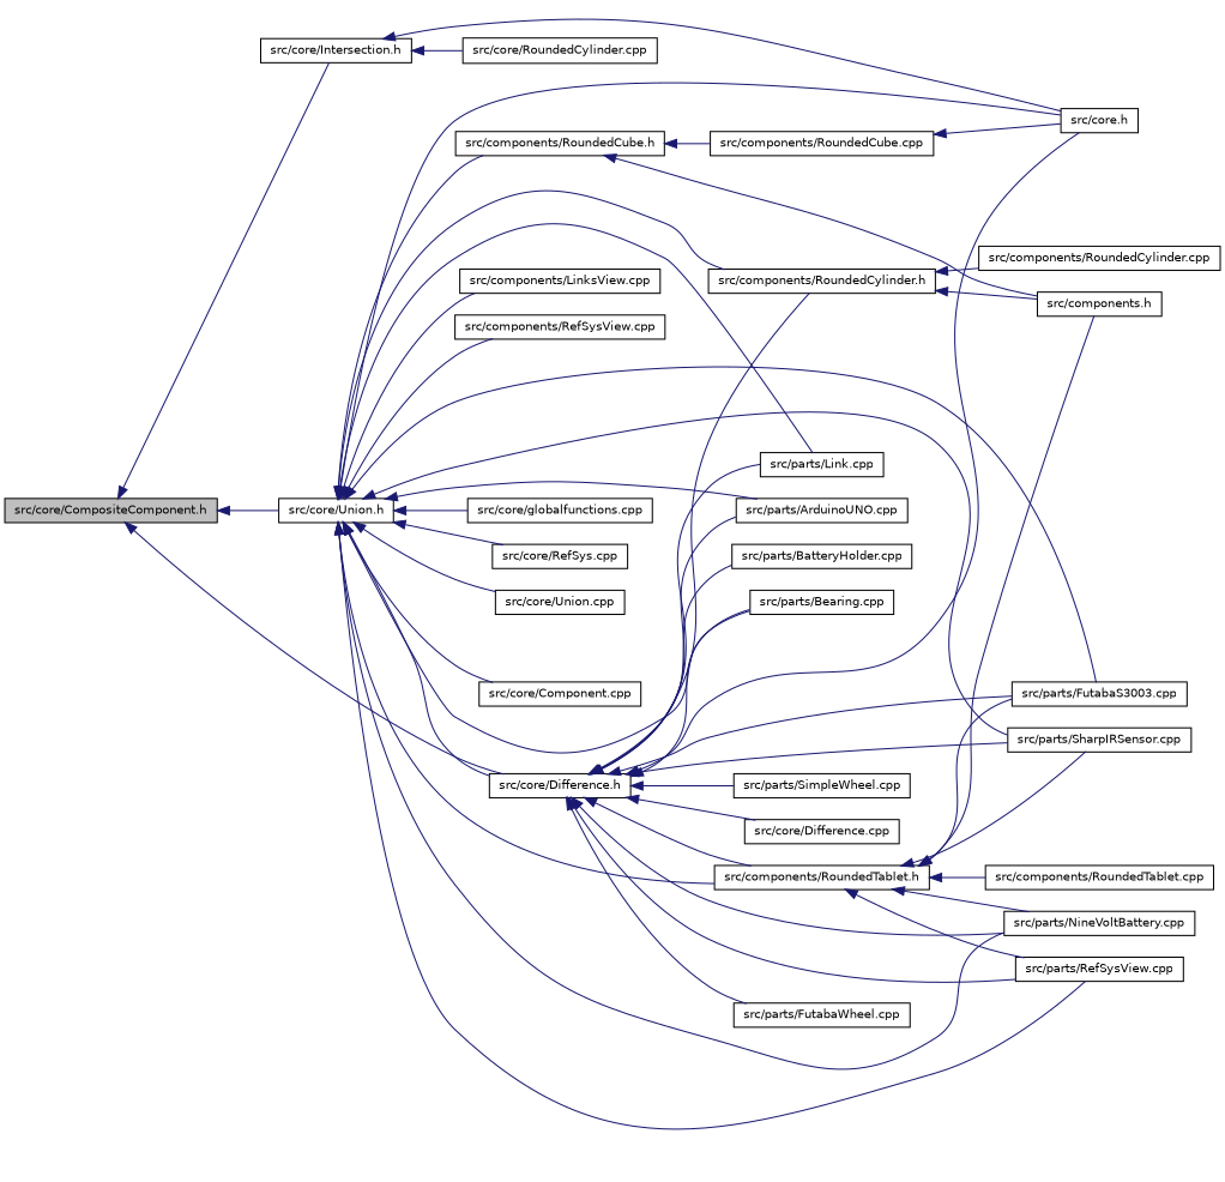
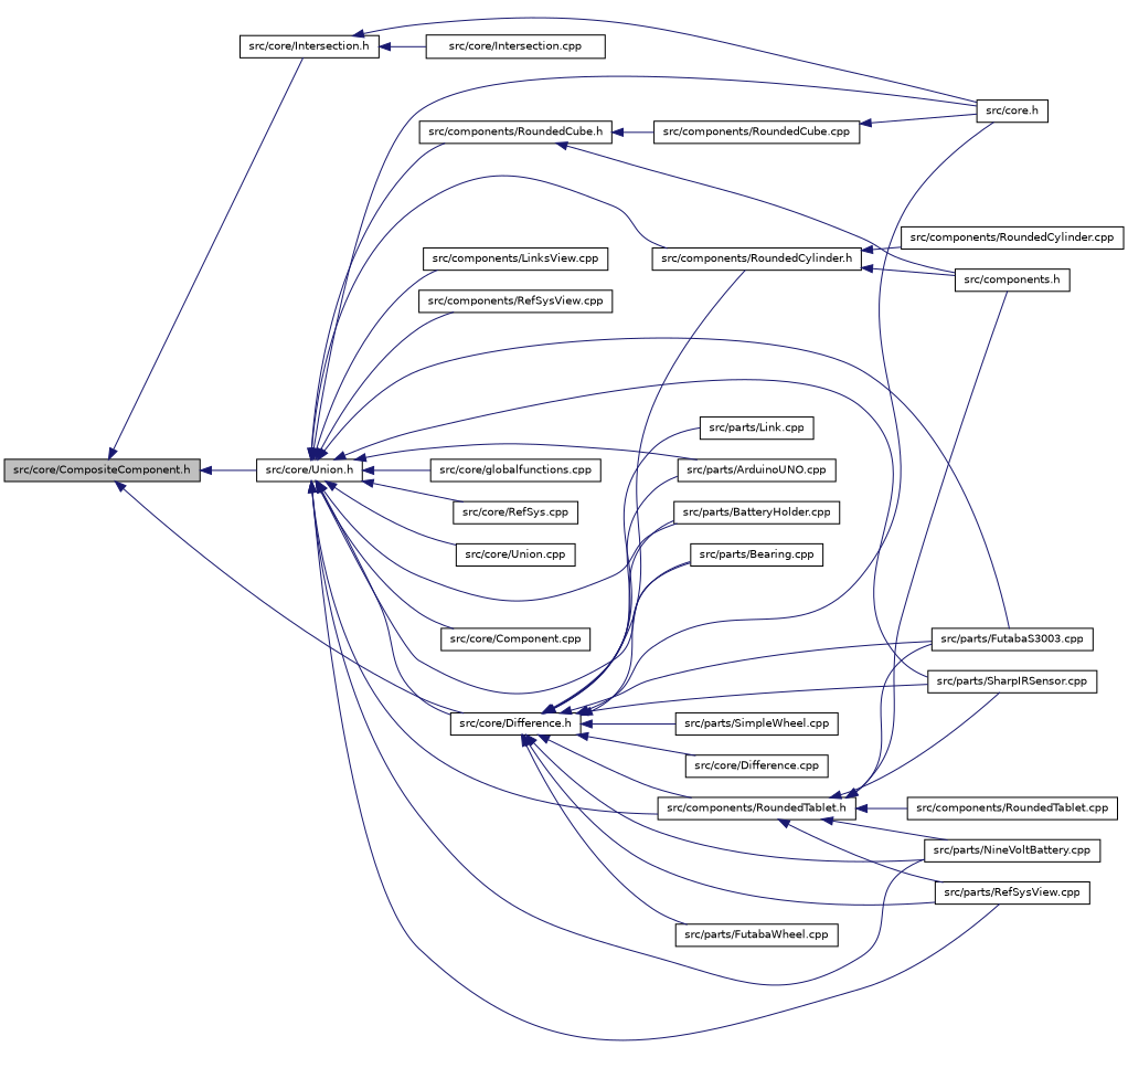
  digraph {
    rankdir=LR
    node [color=black fillcolor=white fontname=Helvetica fontsize=10 shape=record style=filled]
    edge [color=midnightblue dir=back fontname=Helvetica fontsize=10 labelfontname=Helvetica labelfontsize=10 style=solid]
    n1 [fillcolor=grey75 fontcolor=black height=0.2 label="src/core/CompositeComponent.h" width=0.4]
    n2 [height=0.2 label="src/core/Union.h" width=0.4]
    n3 [height=0.2 label="src/core/Difference.h" width=0.4]
    n4 [height=0.2 label="src/core/Intersection.h" width=0.4]
    n5 [height=0.2 label="src/core.h" width=0.4]
    n6 [height=0.2 label="src/components/LinksView.cpp" width=0.4]
    n7 [height=0.2 label="src/components/RefSysView.cpp" width=0.4]
    n8 [height=0.2 label="src/components/RoundedCube.h" width=0.4]
    n9 [height=0.2 label="src/components/RoundedCylinder.h" width=0.4]
    n10 [height=0.2 label="src/components/RoundedTablet.h" width=0.4]
    n11 [height=0.2 label="src/parts/FutabaS3003.cpp" width=0.4]
    n12 [height=0.2 label="src/parts/NineVoltBattery.cpp" width=0.4]
    n13 [height=0.2 label="src/parts/RefSysView.cpp" width=0.4]
    n14 [height=0.2 label="src/parts/SharpIRSensor.cpp" width=0.4]
    n15 [height=0.2 label="src/core/Component.cpp" width=0.4]
    n16 [height=0.2 label="src/parts/ArduinoUNO.cpp" width=0.4]
    n17 [height=0.2 label="src/parts/BatteryHolder.cpp" width=0.4]
    n18 [height=0.2 label="src/parts/Bearing.cpp" width=0.4]
    n19 [height=0.2 label="src/core/globalfunctions.cpp" width=0.4]
    n20 [height=0.2 label="src/core/RefSys.cpp" width=0.4]
    n21 [height=0.2 label="src/core/Union.cpp" width=0.4]
    n22 [height=0.2 label="src/core/Difference.cpp" width=0.4]
    n23 [height=0.2 label="src/parts/FutabaWheel.cpp" width=0.4]
    n24 [height=0.2 label="src/parts/Link.cpp" width=0.4]
    n25 [height=0.2 label="src/parts/SimpleWheel.cpp" width=0.4]
-   n26 [height=0.2 label="src/core/RoundedCylinder.cpp" width=0.4]
+   n26 [height=0.2 label="src/core/Intersection.cpp" width=0.4]
    n27 [height=0.2 label="src/components/RoundedCube.cpp" width=0.4]
    n28 [height=0.2 label="src/components.h" width=0.4]
    n29 [height=0.2 label="src/components/RoundedCylinder.cpp" width=0.4]
    n30 [height=0.2 label="src/components/RoundedTablet.cpp" width=0.4]
    n1 -> n2
    n1 -> n3
    n1 -> n4
    n2 -> n3
    n2 -> n5
    n2 -> n6
    n2 -> n7
    n2 -> n8
    n2 -> n9
    n2 -> n10
    n2 -> n11
    n2 -> n12
    n2 -> n13
    n2 -> n14
    n2 -> n15
    n2 -> n16
-   n2 -> n24
+   n2 -> n17
    n2 -> n18
    n2 -> n19
    n2 -> n20
    n2 -> n21
    n3 -> n5
    n3 -> n9
    n3 -> n10
    n3 -> n11
    n3 -> n12
    n3 -> n13
    n3 -> n14
    n3 -> n16
    n3 -> n17
    n3 -> n18
    n3 -> n22
    n3 -> n23
    n3 -> n24
    n3 -> n25
    n4 -> n5
    n4 -> n26
    n8 -> n27
    n8 -> n28
    n9 -> n28
    n9 -> n29
    n10 -> n11
    n10 -> n12
    n10 -> n13
    n10 -> n14
    n10 -> n28
    n10 -> n30
    n27 -> n5
  }
